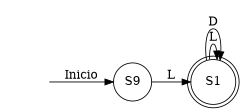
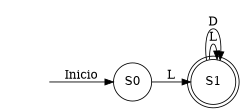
  digraph {
    rankdir=LR
-   n1 [label=S9 shape=circle]
+   n1 [label=S0 shape=circle]
    n2 [label=S1 shape=doublecircle]
    vacio [shape=none style=invisible]
    n1 -> n2 [label=L]
    n2 -> n2 [label=L]
    n2 -> n2 [label=D]
    vacio -> n1 [label=Inicio]
  }
